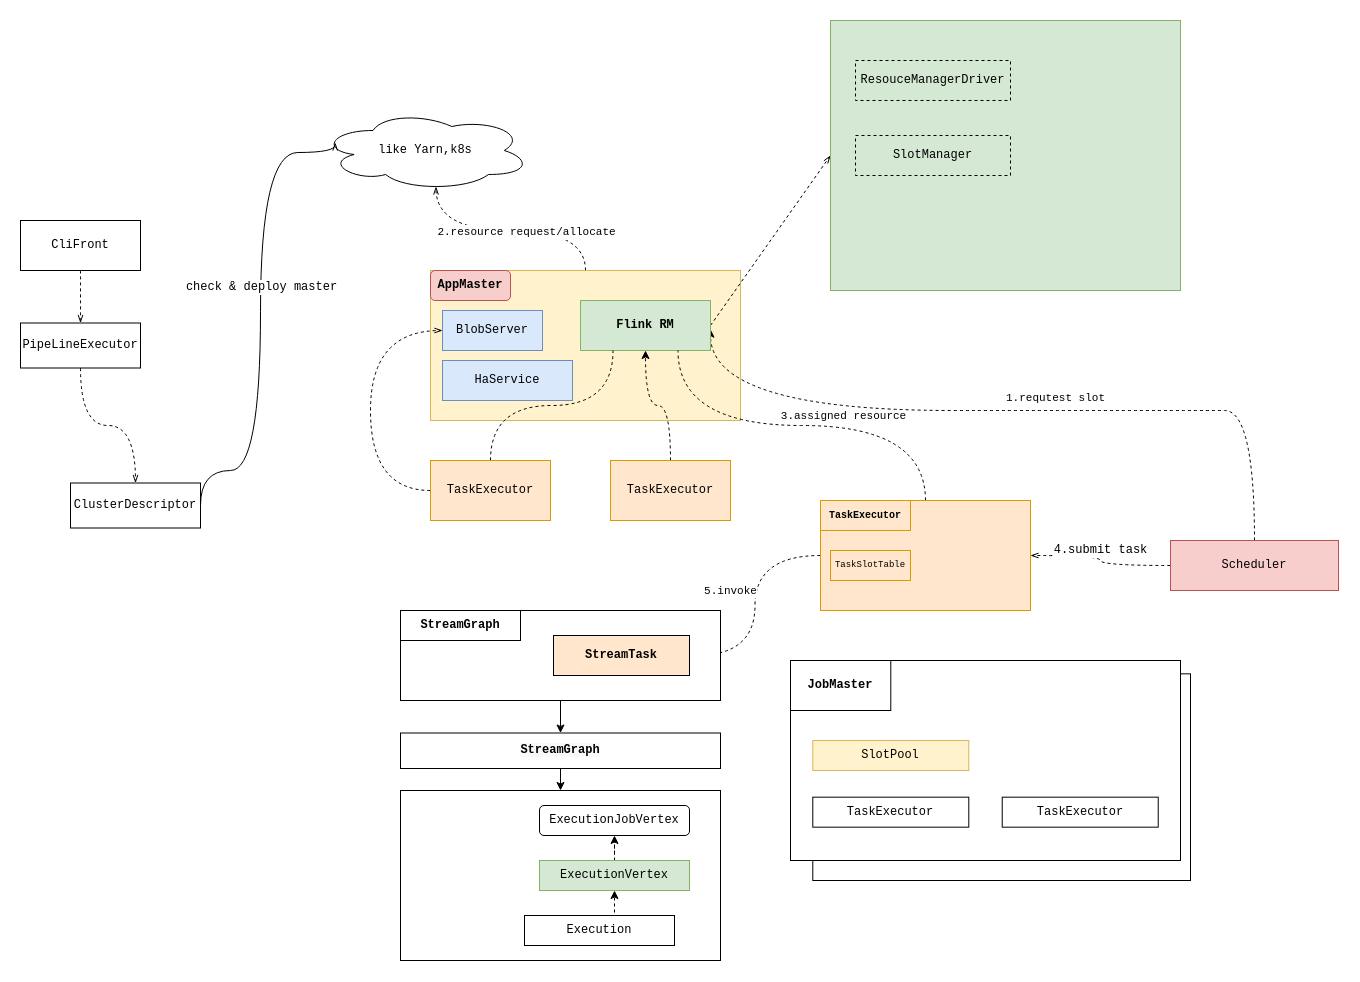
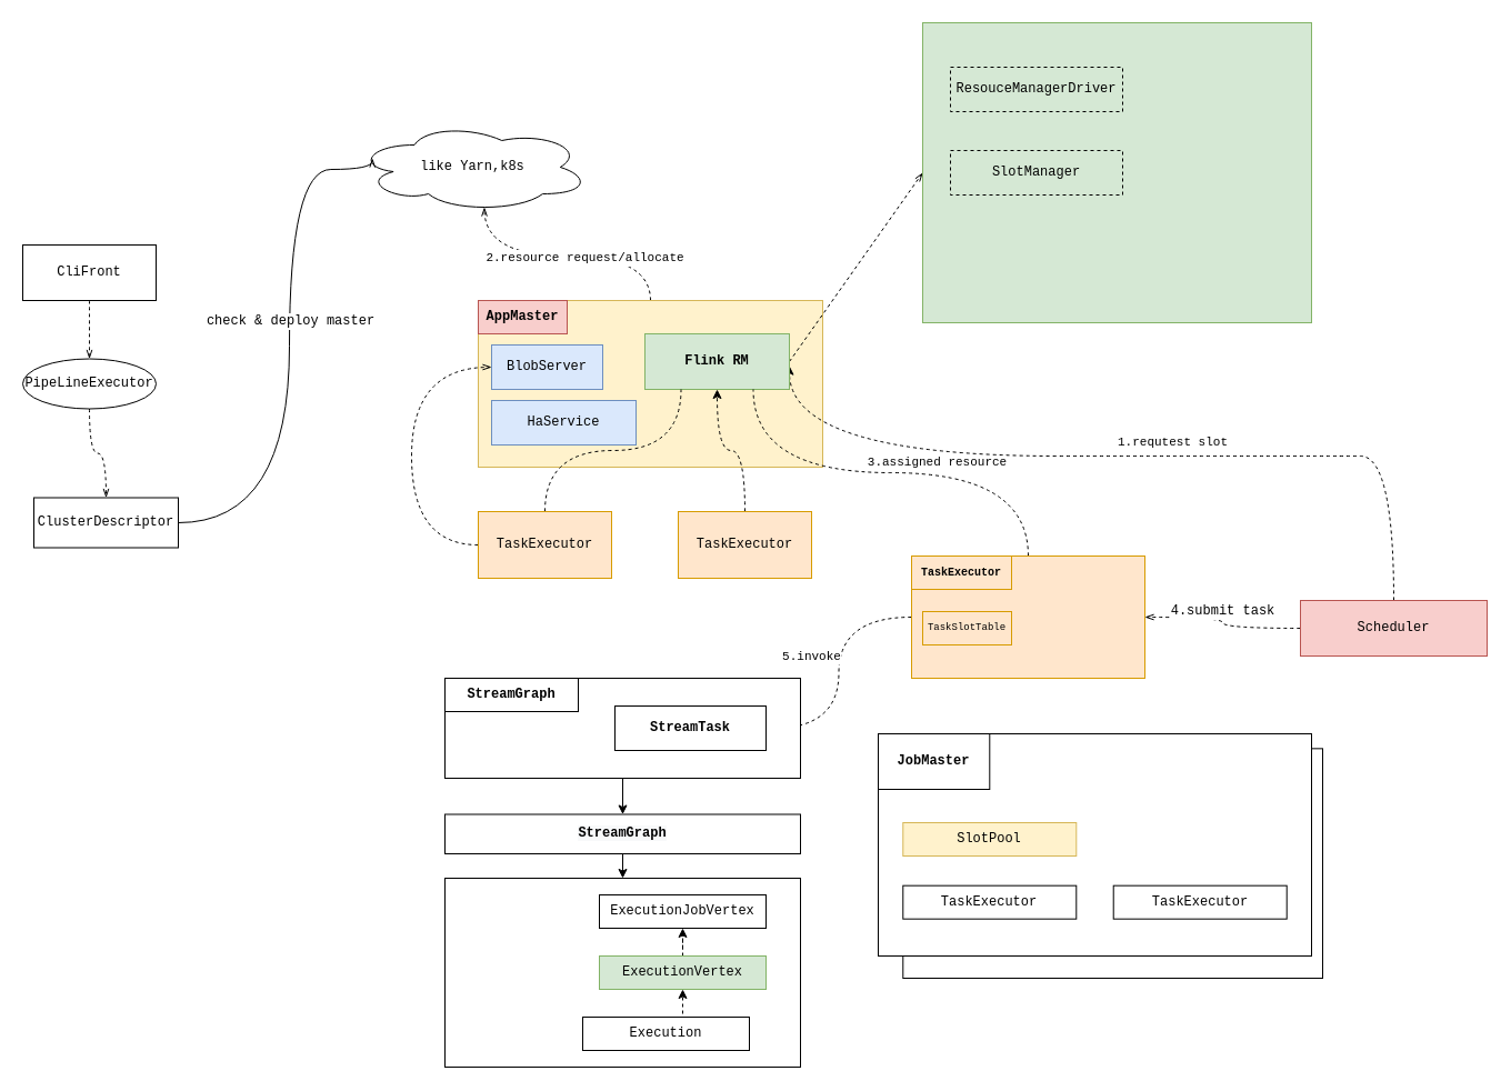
  <mxCell id="0" />
  <mxCell id="1" parent="0" />
  <mxCell id="2" style="edgeStyle=orthogonalEdgeStyle;curved=1;rounded=0;orthogonalLoop=1;jettySize=auto;html=1;exitX=0.5;exitY=0;exitDx=0;exitDy=0;entryX=0.55;entryY=0.95;entryDx=0;entryDy=0;entryPerimeter=0;dashed=1;fontFamily=Courier New;fontSize=12;startArrow=none;startFill=0;endArrow=openThin;endFill=0;strokeWidth=1;" edge="1" parent="1" source="4" target="26"><mxGeometry relative="1" as="geometry" /></mxCell>
  <mxCell id="3" value="&lt;span style=&quot;font-size: 11px&quot;&gt;2.resource request/allocate&lt;/span&gt;" style="edgeLabel;html=1;align=center;verticalAlign=middle;resizable=0;points=[];fontSize=12;fontFamily=Courier New;" vertex="1" connectable="0" parent="2"><mxGeometry x="-0.143" y="1" relative="1" as="geometry"><mxPoint as="offset" /></mxGeometry></mxCell>
  <mxCell id="4" value="" style="rounded=0;whiteSpace=wrap;html=1;fontFamily=Courier New;fillColor=#fff2cc;strokeColor=#d6b656;" vertex="1" parent="1"><mxGeometry x="430" y="270" width="310" height="150" as="geometry" /></mxCell>
  <mxCell id="5" value="" style="edgeStyle=orthogonalEdgeStyle;rounded=0;orthogonalLoop=1;jettySize=auto;html=1;fontFamily=Courier New;" edge="1" parent="1" source="39" target="7"><mxGeometry relative="1" as="geometry" /></mxCell>
  <mxCell id="6" value="" style="edgeStyle=orthogonalEdgeStyle;rounded=0;orthogonalLoop=1;jettySize=auto;html=1;fontFamily=Courier New;" edge="1" parent="1" source="7" target="43"><mxGeometry relative="1" as="geometry" /></mxCell>
  <mxCell id="7" value="&lt;meta charset=&quot;utf-8&quot;&gt;&lt;span style=&quot;color: rgb(0, 0, 0); font-family: &amp;quot;courier new&amp;quot;; font-size: 12px; font-style: normal; letter-spacing: normal; text-align: center; text-indent: 0px; text-transform: none; word-spacing: 0px; background-color: rgb(248, 249, 250); display: inline; float: none;&quot;&gt;StreamGraph&lt;/span&gt;" style="rounded=0;whiteSpace=wrap;html=1;fontFamily=Courier New;fontStyle=1" vertex="1" parent="1"><mxGeometry x="400" y="732.5" width="320" height="35.5" as="geometry" /></mxCell>
  <mxCell id="8" value="" style="group;rounded=1;" vertex="1" connectable="0" parent="1"><mxGeometry x="790" y="660" width="442.29" height="233.34" as="geometry" /></mxCell>
  <mxCell id="9" value="" style="rounded=0;whiteSpace=wrap;html=1;fontFamily=Courier New;" vertex="1" parent="8"><mxGeometry x="22.29" y="13.34" width="377.71" height="206.66" as="geometry" /></mxCell>
  <mxCell id="10" value="" style="rounded=0;whiteSpace=wrap;html=1;fontFamily=Courier New;" vertex="1" parent="8"><mxGeometry width="390.0" height="200.0" as="geometry" /></mxCell>
  <mxCell id="11" value="JobMaster" style="rounded=0;whiteSpace=wrap;html=1;fontFamily=Courier New;fontStyle=1" vertex="1" parent="8"><mxGeometry width="100.286" height="50.0" as="geometry" /></mxCell>
  <mxCell id="12" value="" style="group" vertex="1" connectable="0" parent="8"><mxGeometry x="22.286" y="80.0" width="345.429" height="86.67" as="geometry" /></mxCell>
  <mxCell id="13" value="TaskExecutor" style="rounded=0;whiteSpace=wrap;html=1;fontFamily=Courier New;" vertex="1" parent="12"><mxGeometry y="56.67" width="156.0" height="30.0" as="geometry" /></mxCell>
  <mxCell id="14" value="TaskExecutor" style="rounded=0;whiteSpace=wrap;html=1;fontFamily=Courier New;" vertex="1" parent="12"><mxGeometry x="189.429" y="56.67" width="156.0" height="30.0" as="geometry" /></mxCell>
  <mxCell id="15" value="SlotPool" style="rounded=0;whiteSpace=wrap;html=1;fontFamily=Courier New;fillColor=#fff2cc;strokeColor=#d6b656;" vertex="1" parent="12"><mxGeometry width="156.0" height="30.0" as="geometry" /></mxCell>
  <mxCell id="16" style="edgeStyle=orthogonalEdgeStyle;rounded=0;orthogonalLoop=1;jettySize=auto;html=1;exitX=0.5;exitY=0;exitDx=0;exitDy=0;entryX=1;entryY=0.573;entryDx=0;entryDy=0;dashed=1;fontFamily=Courier New;startArrow=none;startFill=0;curved=1;entryPerimeter=0;" edge="1" parent="1" source="19" target="25"><mxGeometry relative="1" as="geometry"><Array as="points"><mxPoint x="1194" y="410" /><mxPoint x="720" y="410" /></Array></mxGeometry></mxCell>
  <mxCell id="17" value="1.requtest slot" style="edgeLabel;html=1;align=center;verticalAlign=middle;resizable=0;points=[];fontFamily=Courier New;" vertex="1" connectable="0" parent="16"><mxGeometry x="-0.208" y="14" relative="1" as="geometry"><mxPoint x="-31" y="-27" as="offset" /></mxGeometry></mxCell>
  <mxCell id="18" value="4.submit task" style="edgeStyle=orthogonalEdgeStyle;curved=1;rounded=0;orthogonalLoop=1;jettySize=auto;html=1;exitX=0;exitY=0.5;exitDx=0;exitDy=0;entryX=1;entryY=0.5;entryDx=0;entryDy=0;dashed=1;fontFamily=Courier New;fontSize=12;startArrow=none;startFill=0;endArrow=openThin;endFill=0;" edge="1" parent="1" source="19" target="34"><mxGeometry x="0.067" y="-5" relative="1" as="geometry"><Array as="points"><mxPoint x="1100" y="565" /><mxPoint x="1100" y="555" /></Array><mxPoint as="offset" /></mxGeometry></mxCell>
  <mxCell id="19" value="Scheduler" style="rounded=0;whiteSpace=wrap;html=1;fontFamily=Courier New;fillColor=#f8cecc;strokeColor=#b85450;" vertex="1" parent="1"><mxGeometry x="1170" y="540" width="168" height="50" as="geometry" /></mxCell>
  <mxCell id="20" style="edgeStyle=orthogonalEdgeStyle;curved=1;rounded=0;orthogonalLoop=1;jettySize=auto;html=1;exitX=0;exitY=0.5;exitDx=0;exitDy=0;entryX=1;entryY=0.5;entryDx=0;entryDy=0;dashed=1;fontFamily=Courier New;startArrow=none;startFill=0;" edge="1" parent="1" source="34" target="40"><mxGeometry relative="1" as="geometry" /></mxCell>
  <mxCell id="21" value="5.invoke" style="edgeLabel;html=1;align=center;verticalAlign=middle;resizable=0;points=[];fontFamily=Courier New;" vertex="1" connectable="0" parent="20"><mxGeometry x="0.171" y="56" relative="1" as="geometry"><mxPoint x="-81" y="-34" as="offset" /></mxGeometry></mxCell>
- <mxCell id="22" value="AppMaster" style="whiteSpace=wrap;html=1;fontFamily=Courier New;fillColor=#f8cecc;fontStyle=1;strokeColor=#b85450;rounded=1;" vertex="1" parent="1"><mxGeometry x="430" y="270" width="80" height="30" as="geometry" /></mxCell>
+ <mxCell id="22" value="AppMaster" style="rounded=0;whiteSpace=wrap;html=1;fontFamily=Courier New;fillColor=#f8cecc;fontStyle=1;strokeColor=#b85450;" vertex="1" parent="1"><mxGeometry x="430" y="270" width="80" height="30" as="geometry" /></mxCell>
  <mxCell id="23" value="BlobServer" style="rounded=0;whiteSpace=wrap;html=1;fontFamily=Courier New;fillColor=#dae8fc;strokeColor=#6c8ebf;" vertex="1" parent="1"><mxGeometry x="442" y="310" width="100" height="40" as="geometry" /></mxCell>
  <mxCell id="24" style="edgeStyle=none;rounded=0;orthogonalLoop=1;jettySize=auto;html=1;exitX=1;exitY=0.5;exitDx=0;exitDy=0;entryX=0;entryY=0.5;entryDx=0;entryDy=0;dashed=1;fontFamily=Courier New;fontSize=12;startArrow=none;startFill=0;endArrow=openThin;endFill=0;strokeWidth=1;" edge="1" parent="1" source="25" target="56"><mxGeometry relative="1" as="geometry" /></mxCell>
  <mxCell id="25" value="&lt;b&gt;Flink RM&lt;/b&gt;" style="rounded=0;whiteSpace=wrap;html=1;fontFamily=Courier New;fillColor=#d5e8d4;align=center;strokeColor=#82b366;" vertex="1" parent="1"><mxGeometry x="580" y="300" width="130" height="50" as="geometry" /></mxCell>
  <mxCell id="26" value="like Yarn,k8s" style="ellipse;shape=cloud;whiteSpace=wrap;html=1;rounded=1;fontFamily=Courier New;fillColor=none;" vertex="1" parent="1"><mxGeometry x="320" y="110" width="210" height="80" as="geometry" /></mxCell>
  <mxCell id="27" style="edgeStyle=orthogonalEdgeStyle;curved=1;rounded=0;orthogonalLoop=1;jettySize=auto;html=1;exitX=0.5;exitY=0;exitDx=0;exitDy=0;entryX=0.25;entryY=1;entryDx=0;entryDy=0;dashed=1;fontFamily=Courier New;startArrow=none;startFill=0;endArrow=none;endFill=0;" edge="1" parent="1" source="29" target="25"><mxGeometry relative="1" as="geometry" /></mxCell>
  <mxCell id="28" style="edgeStyle=orthogonalEdgeStyle;curved=1;rounded=0;orthogonalLoop=1;jettySize=auto;html=1;exitX=0;exitY=0.5;exitDx=0;exitDy=0;dashed=1;fontFamily=Courier New;fontSize=12;startArrow=none;startFill=0;endArrow=openThin;endFill=0;strokeWidth=1;entryX=0;entryY=0.5;entryDx=0;entryDy=0;" edge="1" parent="1" source="29" target="23"><mxGeometry relative="1" as="geometry"><mxPoint x="380" y="460" as="targetPoint" /><Array as="points"><mxPoint x="370" y="490" /><mxPoint x="370" y="330" /></Array></mxGeometry></mxCell>
  <mxCell id="29" value="TaskExecutor" style="rounded=0;whiteSpace=wrap;html=1;fontFamily=Courier New;fillColor=#ffe6cc;align=center;strokeColor=#d79b00;" vertex="1" parent="1"><mxGeometry x="430" y="460" width="120" height="60" as="geometry" /></mxCell>
  <mxCell id="30" style="edgeStyle=orthogonalEdgeStyle;curved=1;rounded=0;orthogonalLoop=1;jettySize=auto;html=1;exitX=0.5;exitY=0;exitDx=0;exitDy=0;entryX=0.5;entryY=1;entryDx=0;entryDy=0;dashed=1;fontFamily=Courier New;startArrow=none;startFill=0;" edge="1" parent="1" source="31" target="25"><mxGeometry relative="1" as="geometry" /></mxCell>
  <mxCell id="31" value="TaskExecutor" style="rounded=0;whiteSpace=wrap;html=1;fontFamily=Courier New;fillColor=#ffe6cc;align=center;strokeColor=#d79b00;" vertex="1" parent="1"><mxGeometry x="610" y="460" width="120" height="60" as="geometry" /></mxCell>
  <mxCell id="32" style="edgeStyle=orthogonalEdgeStyle;curved=1;rounded=0;orthogonalLoop=1;jettySize=auto;html=1;exitX=0.5;exitY=0;exitDx=0;exitDy=0;entryX=0.75;entryY=1;entryDx=0;entryDy=0;dashed=1;fontFamily=Courier New;startArrow=none;startFill=0;endArrow=none;endFill=0;" edge="1" parent="1" source="34" target="25"><mxGeometry relative="1" as="geometry" /></mxCell>
  <mxCell id="33" value="3.assigned resource" style="edgeLabel;html=1;align=center;verticalAlign=middle;resizable=0;points=[];fontFamily=Courier New;" vertex="1" connectable="0" parent="32"><mxGeometry x="-0.084" relative="1" as="geometry"><mxPoint x="24" y="-10" as="offset" /></mxGeometry></mxCell>
  <mxCell id="34" value="" style="rounded=0;whiteSpace=wrap;html=1;fontFamily=Courier New;fillColor=#ffe6cc;align=center;strokeColor=#d79b00;" vertex="1" parent="1"><mxGeometry x="820" y="500" width="210" height="110" as="geometry" /></mxCell>
  <mxCell id="35" value="HaService" style="rounded=0;whiteSpace=wrap;html=1;fontFamily=Courier New;fillColor=#dae8fc;strokeColor=#6c8ebf;" vertex="1" parent="1"><mxGeometry x="442" y="360" width="130" height="40" as="geometry" /></mxCell>
  <mxCell id="36" value="&lt;span style=&quot;font-size: 10px;&quot;&gt;TaskExecutor&lt;/span&gt;" style="rounded=0;whiteSpace=wrap;html=1;fontFamily=Courier New;fillColor=#ffe6cc;align=center;fontSize=10;fontStyle=1;strokeColor=#d79b00;" vertex="1" parent="1"><mxGeometry x="820" y="500" width="90" height="30" as="geometry" /></mxCell>
  <mxCell id="37" value="TaskSlotTable" style="rounded=0;whiteSpace=wrap;html=1;fontFamily=Courier New;fontSize=9;fillColor=#ffe6cc;align=center;strokeColor=#d79b00;" vertex="1" parent="1"><mxGeometry x="830" y="550" width="80" height="30" as="geometry" /></mxCell>
  <mxCell id="38" value="" style="group" vertex="1" connectable="0" parent="1"><mxGeometry x="400" y="610" width="320" height="90" as="geometry" /></mxCell>
  <mxCell id="39" value="" style="rounded=0;whiteSpace=wrap;html=1;fontFamily=Courier New;" vertex="1" parent="38"><mxGeometry width="320" height="90" as="geometry" /></mxCell>
- <mxCell id="40" value="StreamTask" style="rounded=0;whiteSpace=wrap;html=1;fontFamily=Courier New;fontStyle=1;fillColor=#ffe6cc;" vertex="1" parent="38"><mxGeometry x="153" y="25" width="136" height="40" as="geometry" /></mxCell>
+ <mxCell id="40" value="StreamTask" style="rounded=0;whiteSpace=wrap;html=1;fontFamily=Courier New;fontStyle=1" vertex="1" parent="38"><mxGeometry x="153" y="25" width="136" height="40" as="geometry" /></mxCell>
  <mxCell id="41" value="&lt;span&gt;StreamGraph&lt;/span&gt;" style="rounded=0;whiteSpace=wrap;html=1;fontFamily=Courier New;fontSize=12;fillColor=none;align=center;fontStyle=1" vertex="1" parent="38"><mxGeometry width="120" height="30" as="geometry" /></mxCell>
  <mxCell id="42" value="" style="group" vertex="1" connectable="0" parent="1"><mxGeometry x="400" y="790" width="320" height="170" as="geometry" /></mxCell>
  <mxCell id="43" value="" style="rounded=0;whiteSpace=wrap;html=1;fontFamily=Courier New;" vertex="1" parent="42"><mxGeometry width="320" height="170" as="geometry" /></mxCell>
- <mxCell id="44" value="ExecutionJobVertex" style="whiteSpace=wrap;html=1;fontFamily=Courier New;rounded=1;" vertex="1" parent="42"><mxGeometry x="139" y="15" width="150" height="30" as="geometry" /></mxCell>
+ <mxCell id="44" value="ExecutionJobVertex" style="rounded=0;whiteSpace=wrap;html=1;fontFamily=Courier New;" vertex="1" parent="42"><mxGeometry x="139" y="15" width="150" height="30" as="geometry" /></mxCell>
  <mxCell id="45" value="" style="edgeStyle=orthogonalEdgeStyle;rounded=0;orthogonalLoop=1;jettySize=auto;html=1;fontFamily=Courier New;dashed=1;" edge="1" parent="42" source="46" target="44"><mxGeometry relative="1" as="geometry" /></mxCell>
  <mxCell id="46" value="ExecutionVertex" style="rounded=0;whiteSpace=wrap;html=1;fontFamily=Courier New;fillColor=#d5e8d4;strokeColor=#82b366;" vertex="1" parent="42"><mxGeometry x="139" y="70" width="150" height="30" as="geometry" /></mxCell>
  <mxCell id="47" value="Execution" style="rounded=0;whiteSpace=wrap;html=1;fontFamily=Courier New;" vertex="1" parent="42"><mxGeometry x="124" y="125" width="150" height="30" as="geometry" /></mxCell>
  <mxCell id="48" value="" style="edgeStyle=orthogonalEdgeStyle;rounded=0;orthogonalLoop=1;jettySize=auto;html=1;fontFamily=Courier New;dashed=1;exitX=0.5;exitY=0;exitDx=0;exitDy=0;entryX=0.5;entryY=1;entryDx=0;entryDy=0;" edge="1" parent="42" source="47" target="46"><mxGeometry relative="1" as="geometry"><mxPoint x="240" y="210" as="sourcePoint" /><mxPoint x="240" y="160" as="targetPoint" /></mxGeometry></mxCell>
  <mxCell id="49" value="" style="edgeStyle=orthogonalEdgeStyle;curved=1;rounded=0;orthogonalLoop=1;jettySize=auto;html=1;dashed=1;fontFamily=Courier New;fontSize=12;startArrow=none;startFill=0;endArrow=openThin;endFill=0;strokeWidth=1;" edge="1" parent="1" source="50" target="54"><mxGeometry relative="1" as="geometry" /></mxCell>
  <mxCell id="50" value="CliFront" style="rounded=0;whiteSpace=wrap;html=1;fontFamily=Courier New;fontSize=12;fillColor=none;align=center;" vertex="1" parent="1"><mxGeometry x="20" y="220" width="120" height="50" as="geometry" /></mxCell>
  <mxCell id="51" value="" style="edgeStyle=orthogonalEdgeStyle;curved=1;rounded=0;orthogonalLoop=1;jettySize=auto;html=1;dashed=0;fontFamily=Courier New;fontSize=12;startArrow=none;startFill=0;endArrow=openThin;endFill=0;strokeWidth=1;entryX=0.07;entryY=0.4;entryDx=0;entryDy=0;exitX=1;exitY=0.5;exitDx=0;exitDy=0;entryPerimeter=0;" edge="1" parent="1" source="55" target="26"><mxGeometry relative="1" as="geometry"><mxPoint x="330" y="357.5" as="targetPoint" /><Array as="points"><mxPoint x="260" y="470" /><mxPoint x="260" y="152" /></Array></mxGeometry></mxCell>
  <mxCell id="52" value="check &amp;amp; deploy master" style="edgeLabel;html=1;align=center;verticalAlign=middle;resizable=0;points=[];fontSize=12;fontFamily=Courier New;" vertex="1" connectable="0" parent="51"><mxGeometry x="0.123" relative="1" as="geometry"><mxPoint as="offset" /></mxGeometry></mxCell>
  <mxCell id="53" value="" style="edgeStyle=orthogonalEdgeStyle;curved=1;rounded=0;orthogonalLoop=1;jettySize=auto;html=1;dashed=1;fontFamily=Courier New;fontSize=12;startArrow=none;startFill=0;endArrow=openThin;endFill=0;strokeWidth=1;" edge="1" parent="1" source="54" target="55"><mxGeometry relative="1" as="geometry" /></mxCell>
- <mxCell id="54" value="PipeLineExecutor" style="whiteSpace=wrap;html=1;rounded=0;fontFamily=Courier New;fillColor=none;" vertex="1" parent="1"><mxGeometry x="20" y="322.5" width="120" height="45" as="geometry" /></mxCell>
- <mxCell id="55" value="ClusterDescriptor" style="whiteSpace=wrap;html=1;rounded=0;fontFamily=Courier New;fillColor=none;" vertex="1" parent="1"><mxGeometry x="70" y="482.5" width="130" height="45" as="geometry" /></mxCell>
+ <mxCell id="54" value="PipeLineExecutor" style="ellipse;whiteSpace=wrap;html=1;fontFamily=Courier New;fillColor=none;" vertex="1" parent="1"><mxGeometry x="20" y="322.5" width="120" height="45" as="geometry" /></mxCell>
+ <mxCell id="55" value="ClusterDescriptor" style="whiteSpace=wrap;html=1;rounded=0;fontFamily=Courier New;fillColor=none;" vertex="1" parent="1"><mxGeometry x="30" y="447.5" width="130" height="45" as="geometry" /></mxCell>
  <mxCell id="56" value="" style="rounded=0;whiteSpace=wrap;html=1;fontFamily=Courier New;fillColor=#d5e8d4;align=center;strokeColor=#82b366;" vertex="1" parent="1"><mxGeometry x="830" y="20" width="350" height="270" as="geometry" /></mxCell>
  <mxCell id="57" value="ResouceManagerDriver" style="rounded=0;whiteSpace=wrap;html=1;fontFamily=Courier New;fontSize=12;fillColor=none;align=center;dashed=1;" vertex="1" parent="1"><mxGeometry x="855" y="60" width="155" height="40" as="geometry" /></mxCell>
  <mxCell id="58" style="edgeStyle=none;rounded=0;orthogonalLoop=1;jettySize=auto;html=1;exitX=0.25;exitY=0;exitDx=0;exitDy=0;dashed=1;fontFamily=Courier New;fontSize=12;startArrow=none;startFill=0;endArrow=openThin;endFill=0;strokeWidth=1;" edge="1" parent="1" source="57" target="57"><mxGeometry relative="1" as="geometry" /></mxCell>
  <mxCell id="59" value="SlotManager" style="rounded=0;whiteSpace=wrap;html=1;fontFamily=Courier New;fontSize=12;fillColor=none;align=center;dashed=1;" vertex="1" parent="1"><mxGeometry x="855" y="135" width="155" height="40" as="geometry" /></mxCell>
